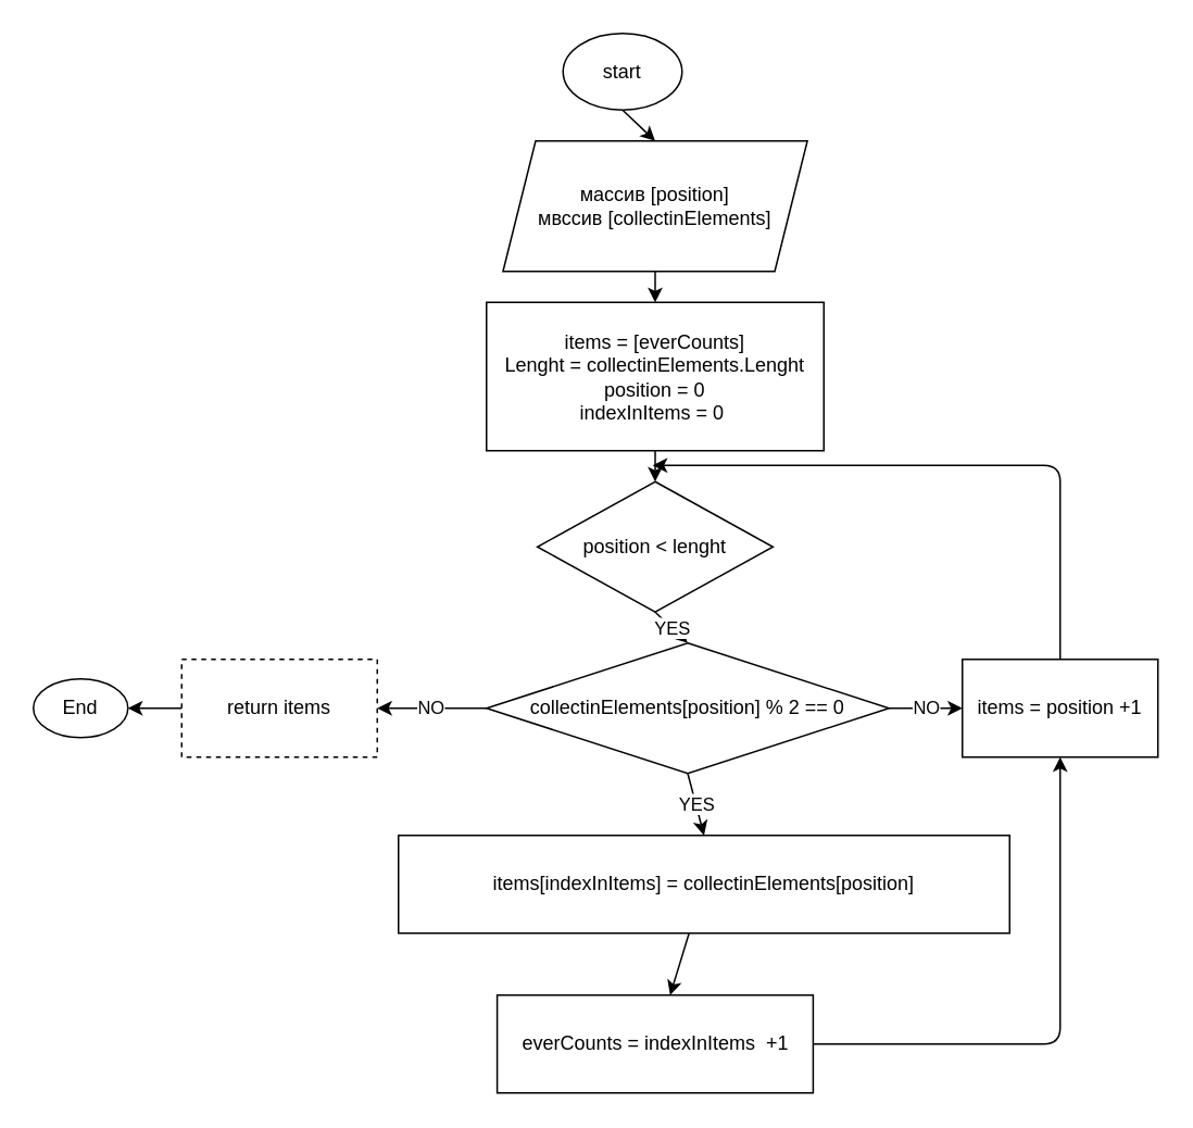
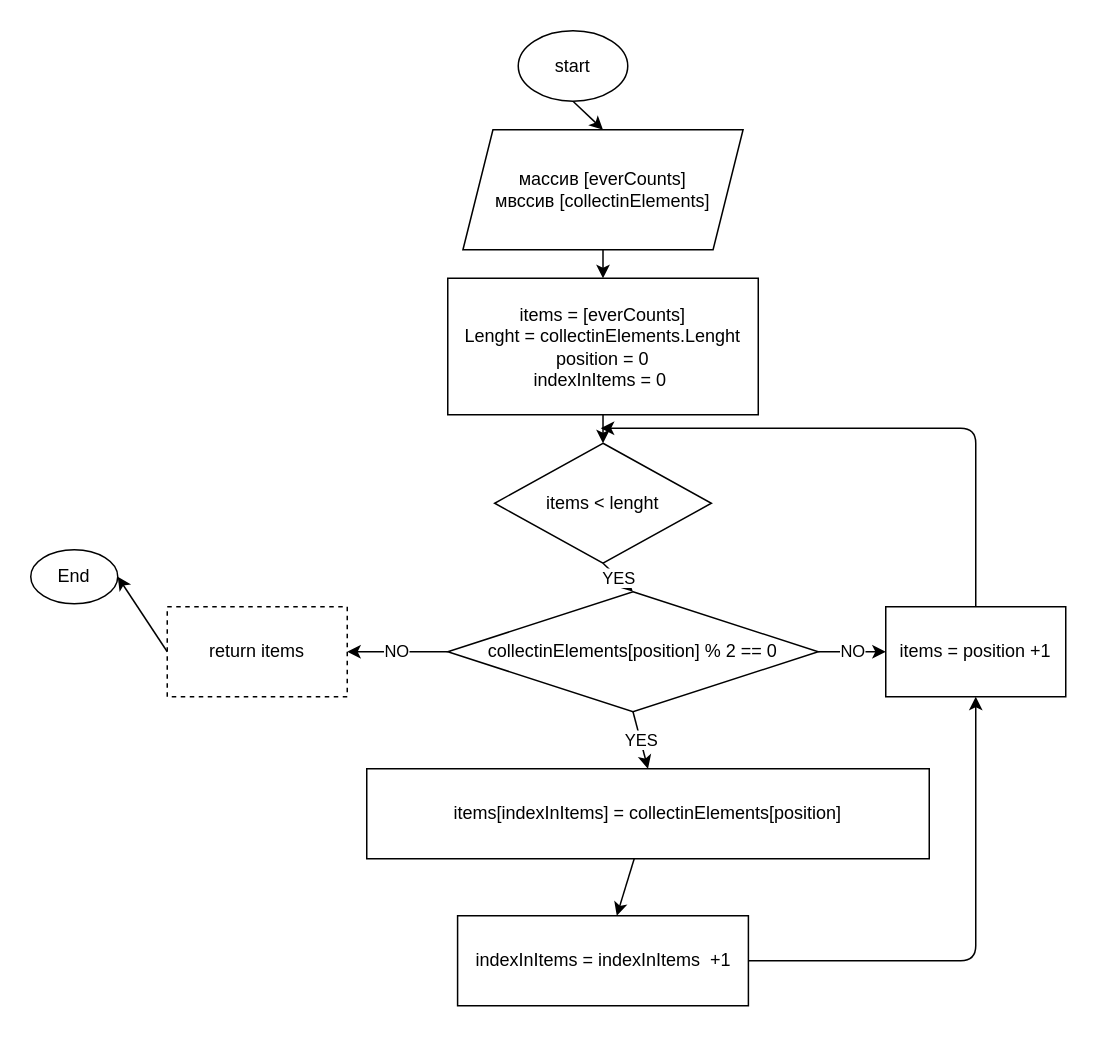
  <mxCell id="0" />
  <mxCell id="1" parent="0" />
  <mxCell id="2" style="edgeStyle=none;html=1;exitX=0.5;exitY=1;exitDx=0;exitDy=0;entryX=0.5;entryY=0;entryDx=0;entryDy=0;" edge="1" parent="1" source="3" target="5"><mxGeometry relative="1" as="geometry" /></mxCell>
  <mxCell id="3" value="start" style="ellipse;whiteSpace=wrap;html=1;" vertex="1" parent="1"><mxGeometry x="345" y="20" width="73" height="47" as="geometry" /></mxCell>
  <mxCell id="4" style="edgeStyle=none;html=1;exitX=0.5;exitY=1;exitDx=0;exitDy=0;entryX=0.5;entryY=0;entryDx=0;entryDy=0;" edge="1" parent="1" source="5" target="7"><mxGeometry relative="1" as="geometry" /></mxCell>
- <mxCell id="5" value="массив [position]&lt;br&gt;мвссив [collectinElements]" style="shape=parallelogram;perimeter=parallelogramPerimeter;whiteSpace=wrap;html=1;fixedSize=1;" vertex="1" parent="1"><mxGeometry x="308.13" y="86" width="186.75" height="80" as="geometry" /></mxCell>
+ <mxCell id="5" value="массив [everCounts]&lt;br&gt;мвссив [collectinElements]" style="shape=parallelogram;perimeter=parallelogramPerimeter;whiteSpace=wrap;html=1;fixedSize=1;" vertex="1" parent="1"><mxGeometry x="308.13" y="86" width="186.75" height="80" as="geometry" /></mxCell>
  <mxCell id="6" style="edgeStyle=none;html=1;exitX=0.5;exitY=1;exitDx=0;exitDy=0;entryX=0.5;entryY=0;entryDx=0;entryDy=0;" edge="1" parent="1" source="7" target="9"><mxGeometry relative="1" as="geometry" /></mxCell>
  <mxCell id="7" value="items = [everCounts]&lt;br&gt;Lenght = collectinElements.Lenght&lt;br&gt;position = 0&lt;br&gt;indexInItems = 0&amp;nbsp;&lt;br&gt;" style="rounded=0;whiteSpace=wrap;html=1;" vertex="1" parent="1"><mxGeometry x="298.01" y="185" width="207" height="91" as="geometry" /></mxCell>
  <mxCell id="8" value="YES" style="edgeStyle=none;html=1;exitX=0.5;exitY=1;exitDx=0;exitDy=0;entryX=0.5;entryY=0;entryDx=0;entryDy=0;" edge="1" parent="1" source="9" target="13"><mxGeometry relative="1" as="geometry" /></mxCell>
- <mxCell id="9" value="&lt;span&gt;position &amp;lt; lenght&lt;/span&gt;" style="rhombus;whiteSpace=wrap;html=1;" vertex="1" parent="1"><mxGeometry x="329.25" y="295" width="144.51" height="80" as="geometry" /></mxCell>
+ <mxCell id="9" value="&lt;span&gt;items &amp;lt; lenght&lt;/span&gt;" style="rhombus;whiteSpace=wrap;html=1;" vertex="1" parent="1"><mxGeometry x="329.25" y="295" width="144.51" height="80" as="geometry" /></mxCell>
  <mxCell id="10" value="NO" style="edgeStyle=none;html=1;exitX=0;exitY=0.5;exitDx=0;exitDy=0;entryX=1;entryY=0.5;entryDx=0;entryDy=0;" edge="1" parent="1" source="13" target="15"><mxGeometry relative="1" as="geometry" /></mxCell>
  <mxCell id="11" value="NO" style="edgeStyle=none;html=1;" edge="1" parent="1" source="13" target="18"><mxGeometry relative="1" as="geometry" /></mxCell>
  <mxCell id="12" value="YES" style="edgeStyle=none;html=1;exitX=0.5;exitY=1;exitDx=0;exitDy=0;entryX=0.5;entryY=0;entryDx=0;entryDy=0;" edge="1" parent="1" source="13" target="20"><mxGeometry relative="1" as="geometry" /></mxCell>
  <mxCell id="13" value="&lt;span&gt;collectinElements[position] % 2 == 0&lt;/span&gt;" style="rhombus;whiteSpace=wrap;html=1;" vertex="1" parent="1"><mxGeometry x="298" y="394" width="247" height="80" as="geometry" /></mxCell>
  <mxCell id="14" style="edgeStyle=none;html=1;exitX=0;exitY=0.5;exitDx=0;exitDy=0;entryX=1;entryY=0.5;entryDx=0;entryDy=0;" edge="1" parent="1" source="15" target="16"><mxGeometry relative="1" as="geometry" /></mxCell>
  <mxCell id="15" value="return items" style="rounded=0;whiteSpace=wrap;html=1;dashed=1;" vertex="1" parent="1"><mxGeometry x="111" y="404" width="120" height="60" as="geometry" /></mxCell>
- <mxCell id="16" value="End" style="ellipse;whiteSpace=wrap;html=1;" vertex="1" parent="1"><mxGeometry x="20" y="416" width="58" height="36" as="geometry" /></mxCell>
+ <mxCell id="16" value="End" style="ellipse;whiteSpace=wrap;html=1;" vertex="1" parent="1"><mxGeometry x="20" y="366" width="58" height="36" as="geometry" /></mxCell>
  <mxCell id="17" style="edgeStyle=none;html=1;" edge="1" parent="1" source="18"><mxGeometry relative="1" as="geometry"><mxPoint x="400" y="285" as="targetPoint" /><Array as="points"><mxPoint x="650" y="285" /><mxPoint x="528" y="285" /></Array></mxGeometry></mxCell>
  <mxCell id="18" value="items = position +1" style="rounded=0;whiteSpace=wrap;html=1;" vertex="1" parent="1"><mxGeometry x="590" y="404" width="120" height="60" as="geometry" /></mxCell>
  <mxCell id="19" value="" style="edgeStyle=none;html=1;" edge="1" parent="1" source="20" target="22"><mxGeometry relative="1" as="geometry" /></mxCell>
  <mxCell id="20" value="items[indexInItems] = collectinElements[position]" style="rounded=0;whiteSpace=wrap;html=1;" vertex="1" parent="1"><mxGeometry x="244" y="512" width="375" height="60" as="geometry" /></mxCell>
  <mxCell id="21" style="edgeStyle=none;html=1;entryX=0.5;entryY=1;entryDx=0;entryDy=0;" edge="1" parent="1" source="22" target="18"><mxGeometry relative="1" as="geometry"><Array as="points"><mxPoint x="650" y="640" /></Array></mxGeometry></mxCell>
- <mxCell id="22" value="&lt;span&gt;everCounts =&amp;nbsp;&lt;/span&gt;indexInItems&amp;nbsp; +1" style="rounded=0;whiteSpace=wrap;html=1;" vertex="1" parent="1"><mxGeometry x="304.56" y="610" width="193.87" height="60" as="geometry" /></mxCell>
+ <mxCell id="22" value="&lt;span&gt;indexInItems =&amp;nbsp;&lt;/span&gt;indexInItems&amp;nbsp; +1" style="rounded=0;whiteSpace=wrap;html=1;" vertex="1" parent="1"><mxGeometry x="304.56" y="610" width="193.87" height="60" as="geometry" /></mxCell>
